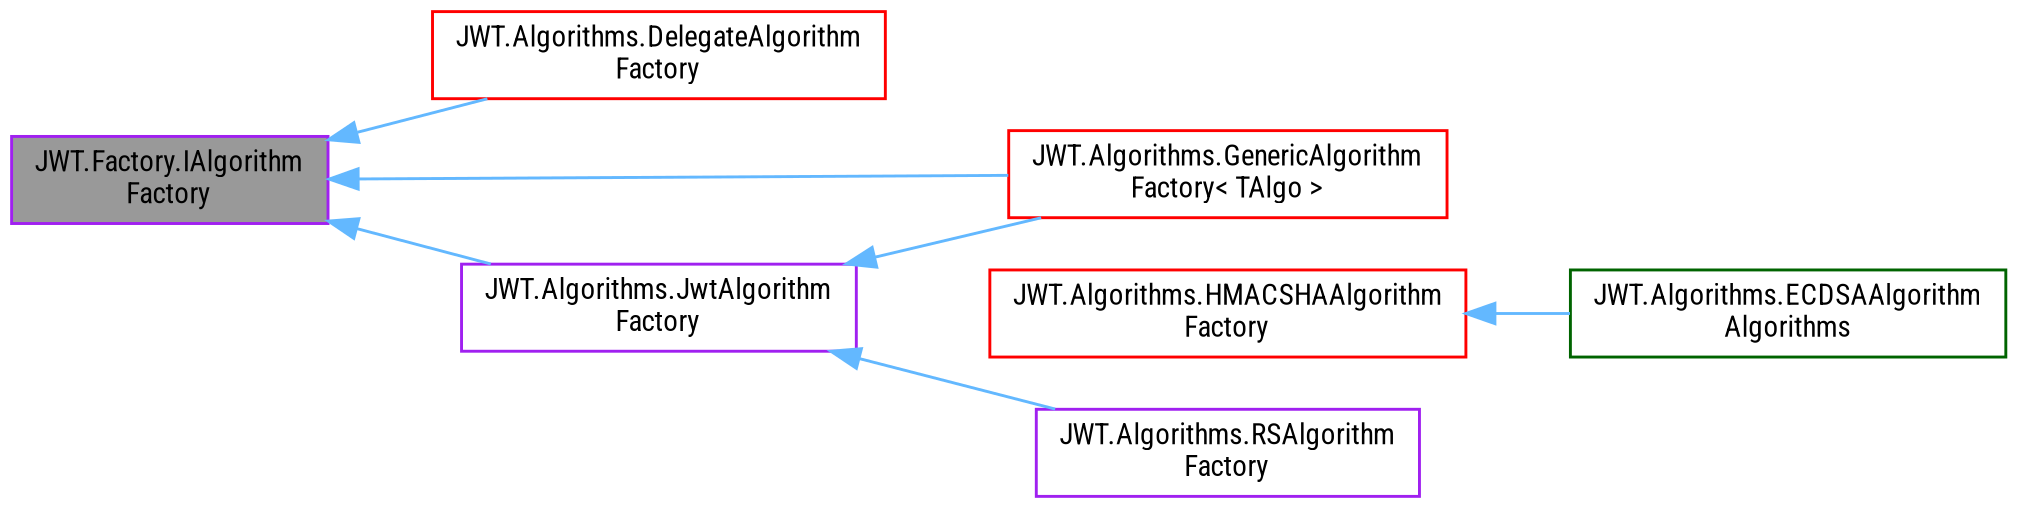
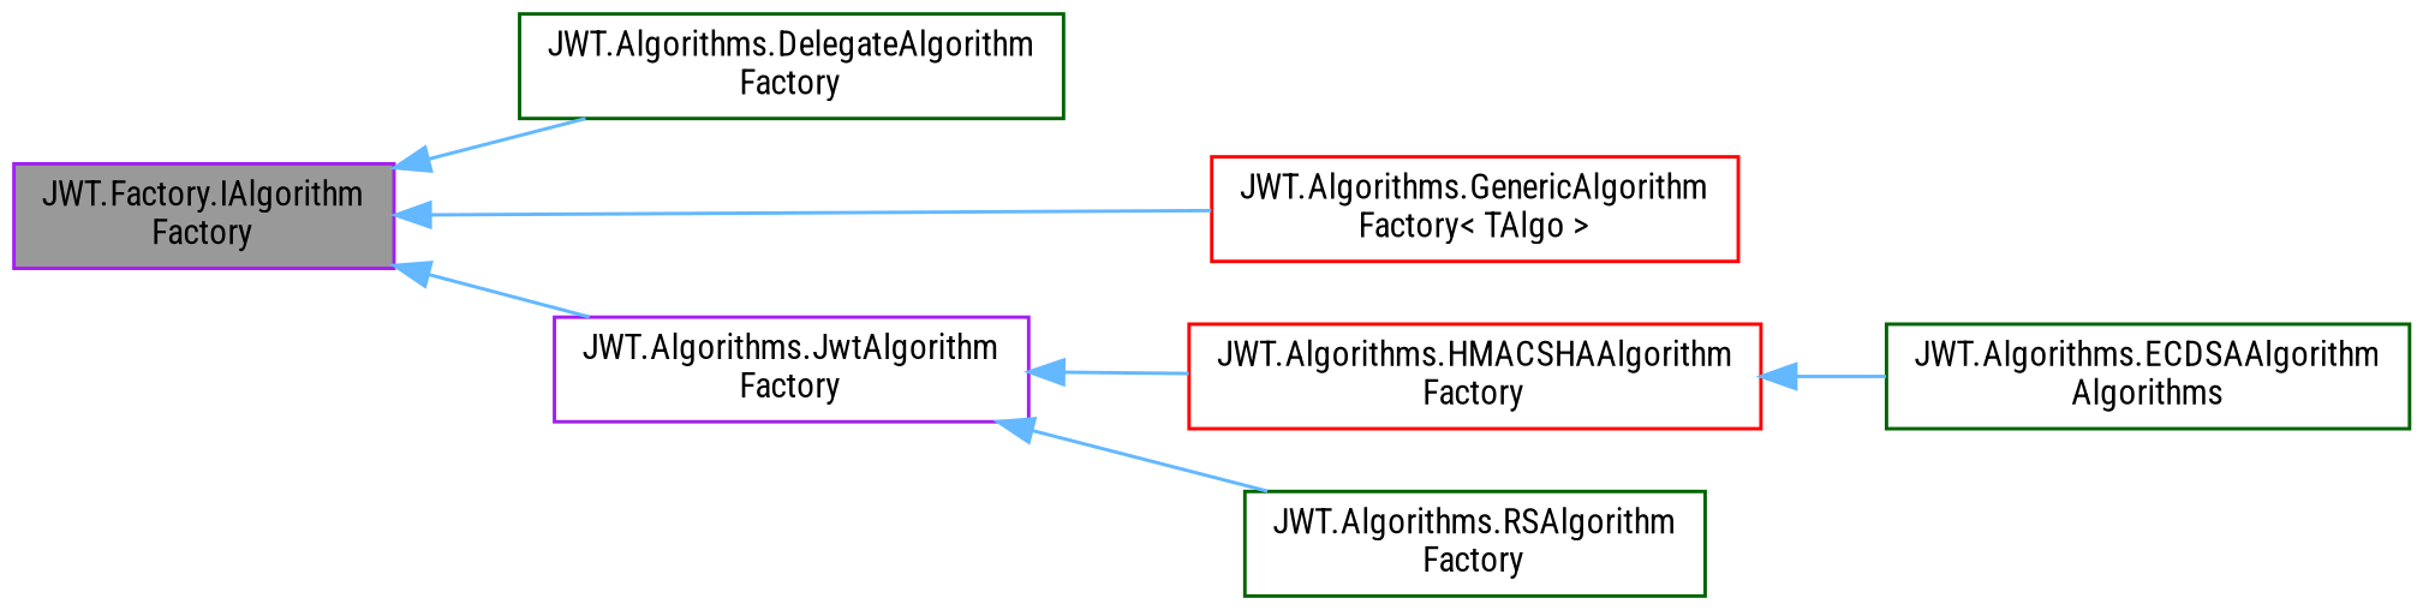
  digraph {
    fontname="Roboto Condensed"
    rankdir=LR
    node [color=purple fillcolor=white fontname="Roboto Condensed" fontsize=10 shape=box style=filled]
    edge [color=steelblue1 dir=back fontname="Roboto Condensed" fontsize=10 labelfontname=Helvetica labelfontsize=10 style=solid]
    n1 [fillcolor=grey60 fontcolor=black height=0.2 label="JWT.Factory.IAlgorithm\lFactory" width=0.4]
-   n2 [color=red height=0.2 label="JWT.Algorithms.DelegateAlgorithm\lFactory" width=0.4]
+   n2 [color=darkgreen height=0.2 label="JWT.Algorithms.DelegateAlgorithm\lFactory" width=0.4]
    n3 [color=red height=0.2 label="JWT.Algorithms.GenericAlgorithm\lFactory\< TAlgo \>" width=0.4]
    n4 [height=0.2 label="JWT.Algorithms.JwtAlgorithm\lFactory" width=0.4]
    n5 [color=red height=0.2 label="JWT.Algorithms.HMACSHAAlgorithm\lFactory" width=0.4]
-   n6 [height=0.2 label="JWT.Algorithms.RSAlgorithm\lFactory" width=0.4]
+   n6 [color=darkgreen height=0.2 label="JWT.Algorithms.RSAlgorithm\lFactory" width=0.4]
    n7 [color=darkgreen height=0.2 label="JWT.Algorithms.ECDSAAlgorithm\lAlgorithms" width=0.4]
    n1 -> n2
    n1 -> n3
    n1 -> n4
-   n4 -> n3
+   n4 -> n5
    n4 -> n6
    n5 -> n7
  }
